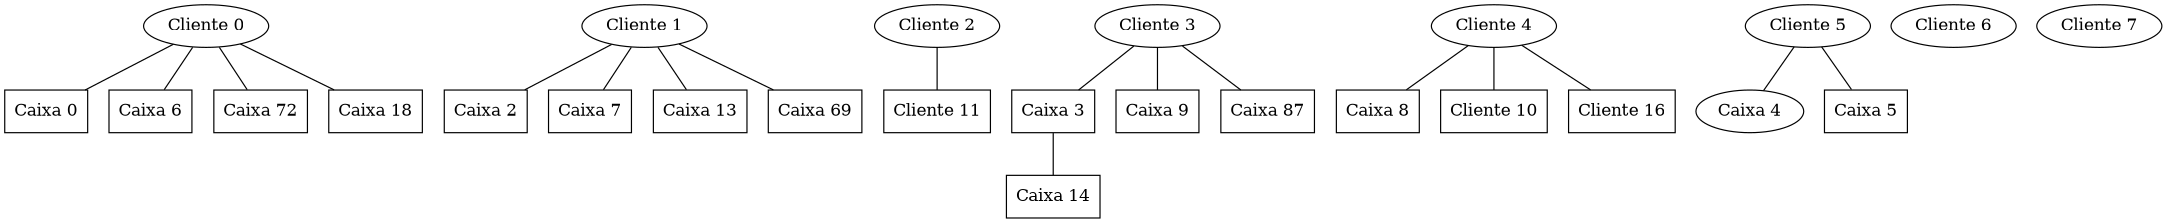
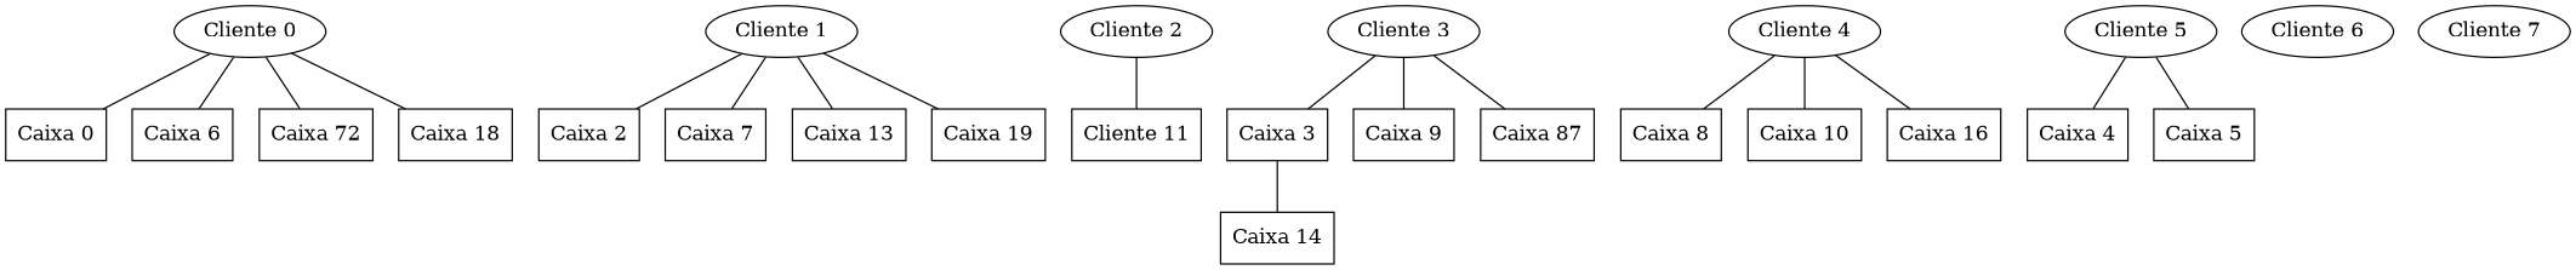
  strict graph {
    fontname="DejaVu Serif"
    rankdir=TB
    node [fontname="DejaVu Serif" shape=box]
    edge [fontname="DejaVu Serif"]
    n1 [label="Cliente 0" shape=""]
    n2 [label="Caixa 0"]
    n3 [label="Caixa 6"]
    n4 [label="Caixa 72"]
    n5 [label="Caixa 18"]
    n6 [label="Cliente 1" shape=""]
    n7 [label="Caixa 2"]
    n8 [label="Caixa 7"]
    n9 [label="Caixa 13"]
-   n10 [label="Caixa 69"]
+   n10 [label="Caixa 19"]
    n11 [label="Cliente 2" shape=""]
    n12 [label="Cliente 11"]
    n13 [label="Caixa 14"]
    n14 [label="Cliente 3" shape=""]
    n15 [label="Caixa 3"]
    n16 [label="Caixa 9"]
    n17 [label="Caixa 87"]
    n18 [label="Cliente 4" shape=""]
    n19 [label="Caixa 8"]
-   n20 [label="Cliente 10"]
-   n21 [label="Cliente 16"]
+   n20 [label="Caixa 10"]
+   n21 [label="Caixa 16"]
    n22 [label="Cliente 5" shape=""]
-   n23 [label="Caixa 4" shape=ellipse]
+   n23 [label="Caixa 4"]
    n24 [label="Caixa 5"]
    n25 [label="Cliente 6" shape=""]
    n26 [label="Cliente 7" shape=""]
    n1 -- n2
    n1 -- n3
    n1 -- n4
    n1 -- n5
    n6 -- n7
    n6 -- n8
    n6 -- n9
    n6 -- n10
    n11 -- n12
    n14 -- n15
    n14 -- n16
    n14 -- n17
    n15 -- n13
    n18 -- n19
    n18 -- n20
    n18 -- n21
    n22 -- n23
    n22 -- n24
  }
